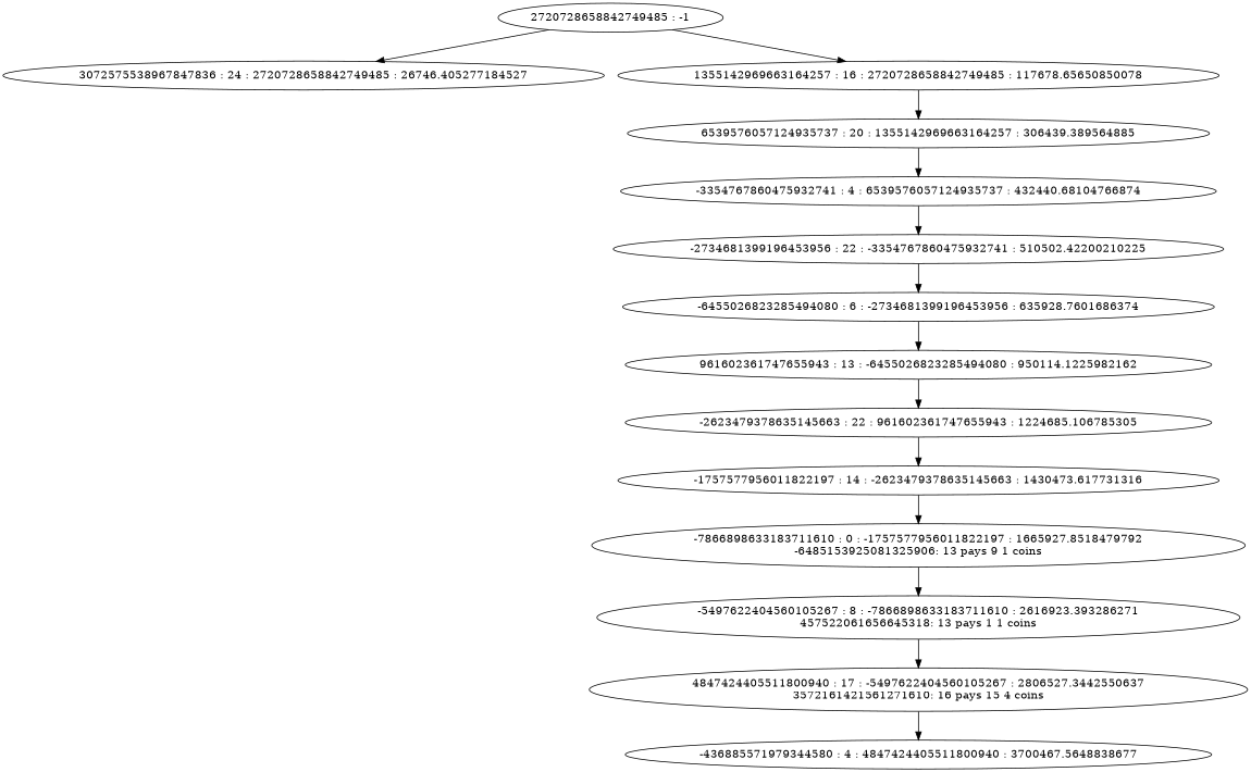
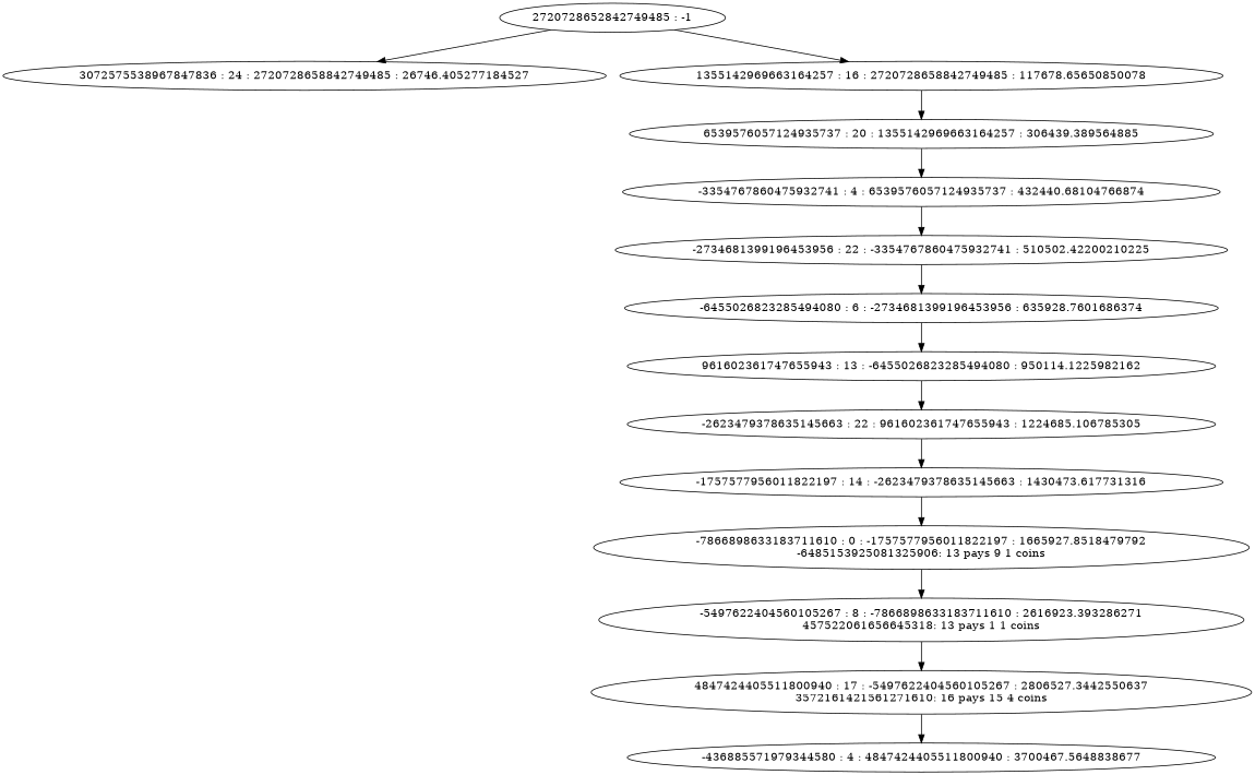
  digraph {
-   n1 [label="2720728658842749485 : -1"]
+   n1 [label="2720728652842749485 : -1"]
    n2 [label="3072575538967847836 : 24 : 2720728658842749485 : 26746.405277184527\n"]
    n3 [label="1355142969663164257 : 16 : 2720728658842749485 : 117678.65650850078\n"]
    n4 [label="6539576057124935737 : 20 : 1355142969663164257 : 306439.389564885\n"]
    n5 [label="-3354767860475932741 : 4 : 6539576057124935737 : 432440.68104766874\n"]
    n6 [label="-2734681399196453956 : 22 : -3354767860475932741 : 510502.42200210225\n"]
    n7 [label="-6455026823285494080 : 6 : -2734681399196453956 : 635928.7601686374\n"]
    n8 [label="961602361747655943 : 13 : -6455026823285494080 : 950114.1225982162\n"]
    n9 [label="-2623479378635145663 : 22 : 961602361747655943 : 1224685.106785305\n"]
    n10 [label="-1757577956011822197 : 14 : -2623479378635145663 : 1430473.617731316\n"]
    n11 [label="-7866898633183711610 : 0 : -1757577956011822197 : 1665927.8518479792\n-6485153925081325906: 13 pays 9 1 coins\n"]
    n12 [label="-5497622404560105267 : 8 : -7866898633183711610 : 2616923.393286271\n457522061656645318: 13 pays 1 1 coins\n"]
    n13 [label="4847424405511800940 : 17 : -5497622404560105267 : 2806527.3442550637\n3572161421561271610: 16 pays 15 4 coins\n"]
    n14 [label="-436885571979344580 : 4 : 4847424405511800940 : 3700467.5648838677\n"]
    n1 -> n2
    n1 -> n3
    n3 -> n4
    n4 -> n5
    n5 -> n6
    n6 -> n7
    n7 -> n8
    n8 -> n9
    n9 -> n10
    n10 -> n11
    n11 -> n12
    n12 -> n13
    n13 -> n14
  }
